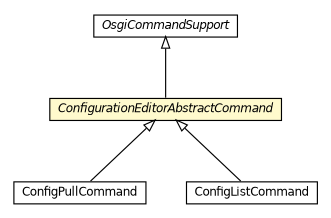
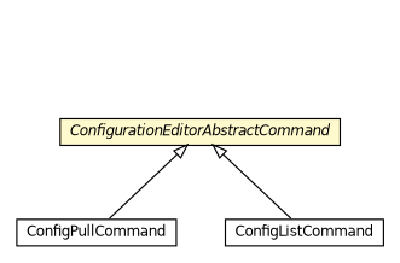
  digraph {
    nodesep=0.25
    ranksep=0.5
    node [fontcolor=black fontname=Helvetica fontsize=10.0 shape=plaintext]
    edge [arrowtail=empty dir=back fontname=Helvetica fontsize=10 headport=p labelfontname=Helvetica labelfontsize=10 tailport=p]
    n1 [label=<<table title="org.universAAL.middleware.shell.universAAL.osgi.ConfigPullCommand" border="0" cellborder="1" cellspacing="0" cellpadding="2" port="p" href="./ConfigPullCommand.html"> 		<tr><td><table border="0" cellspacing="0" cellpadding="1"> <tr><td align="center" balign="center"> ConfigPullCommand </td></tr> 		</table></td></tr> 		</table>>]
    n2 [label=<<table title="org.universAAL.middleware.shell.universAAL.osgi.ConfigurationEditorAbstractCommand" border="0" cellborder="1" cellspacing="0" cellpadding="2" port="p" bgcolor="lemonChiffon" href="./ConfigurationEditorAbstractCommand.html"> 		<tr><td><table border="0" cellspacing="0" cellpadding="1"> <tr><td align="center" balign="center"><font face="Helvetica-Oblique"> ConfigurationEditorAbstractCommand </font></td></tr> 		</table></td></tr> 		</table>>]
    n3 [label=<<table title="org.universAAL.middleware.shell.universAAL.osgi.ConfigListCommand" border="0" cellborder="1" cellspacing="0" cellpadding="2" port="p" href="./ConfigListCommand.html"> 		<tr><td><table border="0" cellspacing="0" cellpadding="1"> <tr><td align="center" balign="center"> ConfigListCommand </td></tr> 		</table></td></tr> 		</table>>]
-   n4 [label=<<table title="org.apache.karaf.shell.console.OsgiCommandSupport" border="0" cellborder="1" cellspacing="0" cellpadding="2" port="p" href="http://java.sun.com/j2se/1.4.2/docs/api/org/apache/karaf/shell/console/OsgiCommandSupport.html"> 		<tr><td><table border="0" cellspacing="0" cellpadding="1"> <tr><td align="center" balign="center"><font face="Helvetica-Oblique"> OsgiCommandSupport </font></td></tr> 		</table></td></tr> 		</table>>]
    n2 -> n1
    n2 -> n3
-   n4 -> n2
  }
